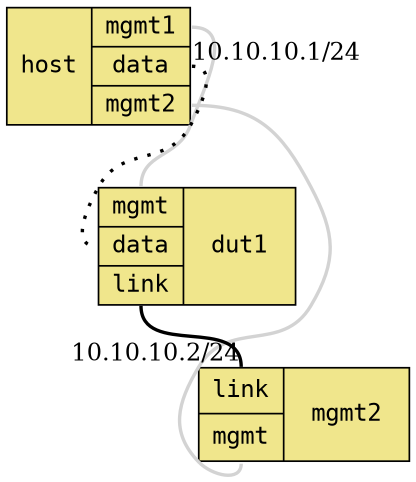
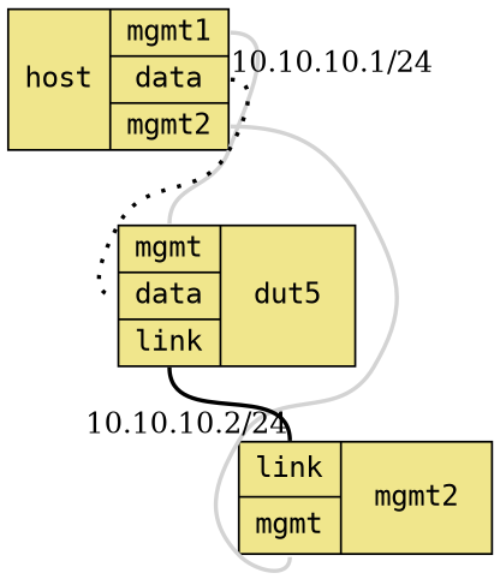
  graph {
    node [fillcolor=khaki fontname="DejaVu Sans Mono, Book" kind=infix shape=record style=filled]
    edge [color=lightgrey fontname="DejaVu Serif, Book" headport=mgmt penwidth=2]
    n1 [kind=controller label="host | { <mgmt1> mgmt1 | <data> data | <mgmt2> mgmt2 }"]
-   n2 [label="{ <mgmt> mgmt | <data> data | <link> link } | { \n dut1 \n\n }"]
+   n2 [label="{ <mgmt> mgmt | <data> data | <link> link } | { \n dut5 \n\n }"]
    n3 [label="{ <link> link | <mgmt> mgmt } | { \n mgmt2 \n\n }"]
    n1 -- n2 [kind=mgmt tailport=mgmt1]
    n1 -- n2 [color=black fontcolor=black headport=data style=dotted taillabel="10.10.10.1/24" tailport=data]
    n1 -- n3 [kind=mgmt tailport=mgmt2]
    n2 -- n3 [color=black fontcolor=black headlabel="10.10.10.2/24" headport=link style=bold tailport=link]
  }
